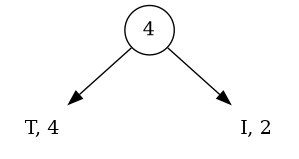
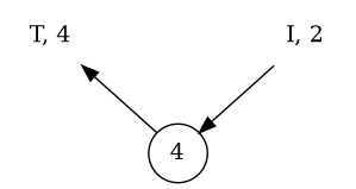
  digraph {
    node [fillcolor=white fontcolor=black shape=plaintext style=filled]
    edge [style=invis]
    n1 [label="T, 4"]
    nilam4 [style=invis fillcolor="" fontcolor=""]
    n3 [label="I, 2"]
    n4 [label=4 shape=circle]
    subgraph sub_1 {
      rank=same
      n1
      nilam4
      n3
    }
    n1 -> nilam4
    nilam4 -> n3
    n4 -> n1 [arrowhead=normal style=""]
    n4 -> nilam4
-   n4 -> n3 [arrowhead=normal style=""]
+   n3 -> n4 [arrowhead=normal style=""]
  }
